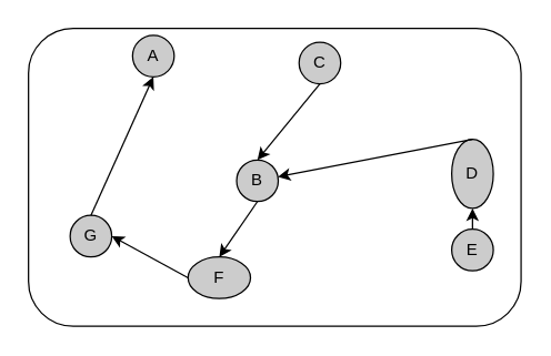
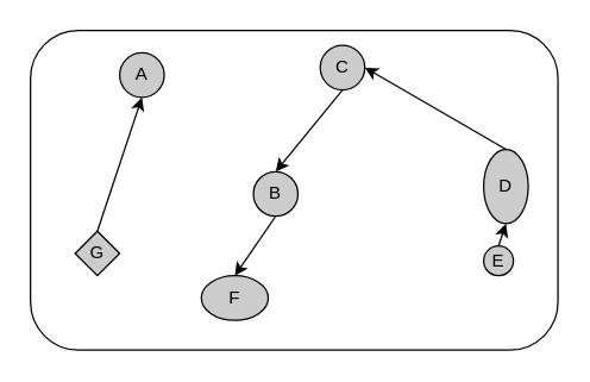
  <mxCell id="0" />
  <mxCell id="1" parent="0" />
  <mxCell id="2" value="" style="rounded=1;whiteSpace=wrap;html=1;fillColor=none;" vertex="1" parent="1"><mxGeometry x="20" y="20" width="355" height="215" as="geometry" /></mxCell>
- <mxCell id="3" value="A" style="ellipse;whiteSpace=wrap;html=1;aspect=fixed;fillColor=#CCCCCC;" vertex="1" parent="1"><mxGeometry x="95" y="25" width="30" height="30" as="geometry" /></mxCell>
- <mxCell id="4" value="G" style="ellipse;whiteSpace=wrap;html=1;aspect=fixed;fillColor=#CCCCCC;" vertex="1" parent="1"><mxGeometry x="50" y="155" width="30" height="30" as="geometry" /></mxCell>
+ <mxCell id="3" value="A" style="ellipse;whiteSpace=wrap;html=1;aspect=fixed;fillColor=#CCCCCC;" vertex="1" parent="1"><mxGeometry x="80" y="35" width="30" height="30" as="geometry" /></mxCell>
+ <mxCell id="4" value="G" style="rhombus;whiteSpace=wrap;html=1;aspect=fixed;fillColor=#CCCCCC;" vertex="1" parent="1"><mxGeometry x="50" y="155" width="30" height="30" as="geometry" /></mxCell>
  <mxCell id="5" value="B" style="ellipse;whiteSpace=wrap;html=1;aspect=fixed;fillColor=#CCCCCC;" vertex="1" parent="1"><mxGeometry x="170" y="115" width="30" height="30" as="geometry" /></mxCell>
  <mxCell id="6" value="F" style="ellipse;whiteSpace=wrap;html=1;aspect=fixed;fillColor=#CCCCCC;" vertex="1" parent="1"><mxGeometry x="135" y="185" width="45" height="30" as="geometry" /></mxCell>
  <mxCell id="7" value="C" style="ellipse;whiteSpace=wrap;html=1;aspect=fixed;fillColor=#CCCCCC;" vertex="1" parent="1"><mxGeometry x="215" y="30" width="30" height="30" as="geometry" /></mxCell>
- <mxCell id="8" value="E" style="ellipse;whiteSpace=wrap;html=1;aspect=fixed;fillColor=#CCCCCC;" vertex="1" parent="1"><mxGeometry x="325" y="165" width="30" height="30" as="geometry" /></mxCell>
+ <mxCell id="8" value="E" style="ellipse;whiteSpace=wrap;html=1;aspect=fixed;fillColor=#CCCCCC;" vertex="1" parent="1"><mxGeometry x="325" y="165" width="20" height="20" as="geometry" /></mxCell>
  <mxCell id="9" value="D" style="ellipse;whiteSpace=wrap;html=1;aspect=fixed;fillColor=#CCCCCC;" vertex="1" parent="1"><mxGeometry x="325" y="100" width="30" height="50" as="geometry" /></mxCell>
  <mxCell id="10" value="" style="endArrow=classic;html=1;exitX=0.5;exitY=0;exitDx=0;exitDy=0;entryX=0.5;entryY=1;entryDx=0;entryDy=0;" edge="1" parent="1" source="8" target="9"><mxGeometry width="50" height="50" relative="1" as="geometry"><mxPoint x="25" y="305" as="sourcePoint" /><mxPoint x="75" y="255" as="targetPoint" /></mxGeometry></mxCell>
- <mxCell id="11" value="" style="endArrow=classic;html=1;exitX=0.5;exitY=0;exitDx=0;exitDy=0;" edge="1" parent="1" source="9" target="5"><mxGeometry width="50" height="50" relative="1" as="geometry"><mxPoint x="25" y="305" as="sourcePoint" /><mxPoint x="75" y="255" as="targetPoint" /></mxGeometry></mxCell>
+ <mxCell id="11" value="" style="endArrow=classic;html=1;exitX=0.5;exitY=0;exitDx=0;exitDy=0;entryX=1;entryY=0.5;entryDx=0;entryDy=0;" edge="1" parent="1" source="9" target="7"><mxGeometry width="50" height="50" relative="1" as="geometry"><mxPoint x="25" y="305" as="sourcePoint" /><mxPoint x="75" y="255" as="targetPoint" /></mxGeometry></mxCell>
  <mxCell id="12" value="" style="endArrow=classic;html=1;entryX=0.5;entryY=0;entryDx=0;entryDy=0;exitX=0.5;exitY=1;exitDx=0;exitDy=0;" edge="1" parent="1" source="7" target="5"><mxGeometry width="50" height="50" relative="1" as="geometry"><mxPoint x="25" y="305" as="sourcePoint" /><mxPoint x="75" y="255" as="targetPoint" /></mxGeometry></mxCell>
  <mxCell id="13" value="" style="endArrow=classic;html=1;entryX=0.5;entryY=0;entryDx=0;entryDy=0;" edge="1" parent="1" target="6"><mxGeometry width="50" height="50" relative="1" as="geometry"><mxPoint x="185" y="145" as="sourcePoint" /><mxPoint x="75" y="255" as="targetPoint" /></mxGeometry></mxCell>
- <mxCell id="14" value="" style="endArrow=classic;html=1;entryX=1;entryY=0.5;entryDx=0;entryDy=0;exitX=0;exitY=0.5;exitDx=0;exitDy=0;" edge="1" parent="1" source="6" target="4"><mxGeometry width="50" height="50" relative="1" as="geometry"><mxPoint x="25" y="305" as="sourcePoint" /><mxPoint x="75" y="255" as="targetPoint" /></mxGeometry></mxCell>
  <mxCell id="15" value="" style="endArrow=classic;html=1;exitX=0.5;exitY=0;exitDx=0;exitDy=0;entryX=0.5;entryY=1;entryDx=0;entryDy=0;" edge="1" parent="1" source="4" target="3"><mxGeometry width="50" height="50" relative="1" as="geometry"><mxPoint x="25" y="305" as="sourcePoint" /><mxPoint x="75" y="255" as="targetPoint" /></mxGeometry></mxCell>
